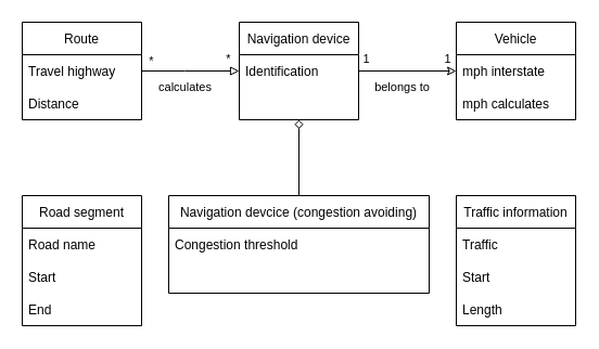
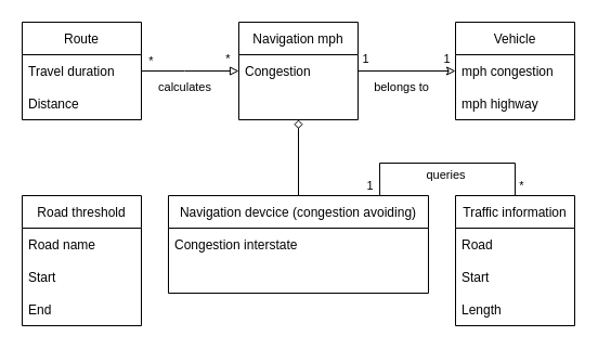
  <mxCell id="0" />
  <mxCell id="1" parent="0" />
- <mxCell id="2" value="Road segment" style="swimlane;fontStyle=0;childLayout=stackLayout;horizontal=1;startSize=30;horizontalStack=0;resizeParent=1;resizeParentMax=0;resizeLast=0;collapsible=1;marginBottom=0;" vertex="1" parent="1"><mxGeometry x="20" y="180" width="110" height="120" as="geometry" /></mxCell>
+ <mxCell id="2" value="Road threshold" style="swimlane;fontStyle=0;childLayout=stackLayout;horizontal=1;startSize=30;horizontalStack=0;resizeParent=1;resizeParentMax=0;resizeLast=0;collapsible=1;marginBottom=0;" vertex="1" parent="1"><mxGeometry x="20" y="180" width="110" height="120" as="geometry" /></mxCell>
  <mxCell id="3" value="Road name" style="text;strokeColor=none;fillColor=none;align=left;verticalAlign=middle;spacingLeft=4;spacingRight=4;overflow=hidden;points=[[0,0.5],[1,0.5]];portConstraint=eastwest;rotatable=0;" vertex="1" parent="2"><mxGeometry y="30" width="110" height="30" as="geometry" /></mxCell>
  <mxCell id="4" value="Start" style="text;strokeColor=none;fillColor=none;align=left;verticalAlign=middle;spacingLeft=4;spacingRight=4;overflow=hidden;points=[[0,0.5],[1,0.5]];portConstraint=eastwest;rotatable=0;" vertex="1" parent="2"><mxGeometry y="60" width="110" height="30" as="geometry" /></mxCell>
  <mxCell id="5" value="End" style="text;strokeColor=none;fillColor=none;align=left;verticalAlign=middle;spacingLeft=4;spacingRight=4;overflow=hidden;points=[[0,0.5],[1,0.5]];portConstraint=eastwest;rotatable=0;" vertex="1" parent="2"><mxGeometry y="90" width="110" height="30" as="geometry" /></mxCell>
  <mxCell id="6" value="calculates" style="edgeStyle=none;rounded=0;orthogonalLoop=1;jettySize=auto;html=1;endArrow=block;endFill=0;" edge="1" parent="1" source="8" target="13"><mxGeometry x="-0.111" y="-15" relative="1" as="geometry"><Array as="points"><mxPoint x="170" y="65" /></Array><mxPoint as="offset" /></mxGeometry></mxCell>
  <mxCell id="7" value="*" style="edgeLabel;html=1;align=center;verticalAlign=middle;resizable=0;points=[];" vertex="1" connectable="0" parent="6"><mxGeometry x="-0.831" y="-1" relative="1" as="geometry"><mxPoint y="-11" as="offset" /></mxGeometry></mxCell>
  <mxCell id="8" value="Route" style="swimlane;fontStyle=0;childLayout=stackLayout;horizontal=1;startSize=30;horizontalStack=0;resizeParent=1;resizeParentMax=0;resizeLast=0;collapsible=1;marginBottom=0;" vertex="1" parent="1"><mxGeometry x="20" y="20" width="110" height="90" as="geometry" /></mxCell>
- <mxCell id="9" value="Travel highway" style="text;strokeColor=none;fillColor=none;align=left;verticalAlign=middle;spacingLeft=4;spacingRight=4;overflow=hidden;points=[[0,0.5],[1,0.5]];portConstraint=eastwest;rotatable=0;" vertex="1" parent="8"><mxGeometry y="30" width="110" height="30" as="geometry" /></mxCell>
+ <mxCell id="9" value="Travel duration" style="text;strokeColor=none;fillColor=none;align=left;verticalAlign=middle;spacingLeft=4;spacingRight=4;overflow=hidden;points=[[0,0.5],[1,0.5]];portConstraint=eastwest;rotatable=0;" vertex="1" parent="8"><mxGeometry y="30" width="110" height="30" as="geometry" /></mxCell>
  <mxCell id="10" value="Distance" style="text;strokeColor=none;fillColor=none;align=left;verticalAlign=middle;spacingLeft=4;spacingRight=4;overflow=hidden;points=[[0,0.5],[1,0.5]];portConstraint=eastwest;rotatable=0;" vertex="1" parent="8"><mxGeometry y="60" width="110" height="30" as="geometry" /></mxCell>
  <mxCell id="11" value="belongs to" style="edgeStyle=none;rounded=0;orthogonalLoop=1;jettySize=auto;html=1;entryX=0;entryY=0.5;entryDx=0;entryDy=0;endArrow=classic;endFill=0;" edge="1" parent="1" source="12" target="16"><mxGeometry x="-0.111" y="-15" relative="1" as="geometry"><mxPoint as="offset" /></mxGeometry></mxCell>
- <mxCell id="12" value="Navigation device" style="swimlane;fontStyle=0;childLayout=stackLayout;horizontal=1;startSize=30;horizontalStack=0;resizeParent=1;resizeParentMax=0;resizeLast=0;collapsible=1;marginBottom=0;" vertex="1" parent="1"><mxGeometry x="220" y="20" width="110" height="90" as="geometry" /></mxCell>
- <mxCell id="13" value="Identification" style="text;strokeColor=none;fillColor=none;align=left;verticalAlign=middle;spacingLeft=4;spacingRight=4;overflow=hidden;points=[[0,0.5],[1,0.5]];portConstraint=eastwest;rotatable=0;" vertex="1" parent="12"><mxGeometry y="30" width="110" height="30" as="geometry" /></mxCell>
+ <mxCell id="12" value="Navigation mph" style="swimlane;fontStyle=0;childLayout=stackLayout;horizontal=1;startSize=30;horizontalStack=0;resizeParent=1;resizeParentMax=0;resizeLast=0;collapsible=1;marginBottom=0;" vertex="1" parent="1"><mxGeometry x="220" y="20" width="110" height="90" as="geometry" /></mxCell>
+ <mxCell id="13" value="Congestion" style="text;strokeColor=none;fillColor=none;align=left;verticalAlign=middle;spacingLeft=4;spacingRight=4;overflow=hidden;points=[[0,0.5],[1,0.5]];portConstraint=eastwest;rotatable=0;" vertex="1" parent="12"><mxGeometry y="30" width="110" height="30" as="geometry" /></mxCell>
  <mxCell id="14" value=" " style="text;strokeColor=none;fillColor=none;align=left;verticalAlign=middle;spacingLeft=4;spacingRight=4;overflow=hidden;points=[[0,0.5],[1,0.5]];portConstraint=eastwest;rotatable=0;" vertex="1" parent="12"><mxGeometry y="60" width="110" height="30" as="geometry" /></mxCell>
  <mxCell id="15" value="Vehicle" style="swimlane;fontStyle=0;childLayout=stackLayout;horizontal=1;startSize=30;horizontalStack=0;resizeParent=1;resizeParentMax=0;resizeLast=0;collapsible=1;marginBottom=0;" vertex="1" parent="1"><mxGeometry x="420" y="20" width="110" height="90" as="geometry" /></mxCell>
- <mxCell id="16" value="mph interstate" style="text;strokeColor=none;fillColor=none;align=left;verticalAlign=middle;spacingLeft=4;spacingRight=4;overflow=hidden;points=[[0,0.5],[1,0.5]];portConstraint=eastwest;rotatable=0;" vertex="1" parent="15"><mxGeometry y="30" width="110" height="30" as="geometry" /></mxCell>
- <mxCell id="17" value="mph calculates" style="text;strokeColor=none;fillColor=none;align=left;verticalAlign=middle;spacingLeft=4;spacingRight=4;overflow=hidden;points=[[0,0.5],[1,0.5]];portConstraint=eastwest;rotatable=0;" vertex="1" parent="15"><mxGeometry y="60" width="110" height="30" as="geometry" /></mxCell>
+ <mxCell id="16" value="mph congestion" style="text;strokeColor=none;fillColor=none;align=left;verticalAlign=middle;spacingLeft=4;spacingRight=4;overflow=hidden;points=[[0,0.5],[1,0.5]];portConstraint=eastwest;rotatable=0;" vertex="1" parent="15"><mxGeometry y="30" width="110" height="30" as="geometry" /></mxCell>
+ <mxCell id="17" value="mph highway" style="text;strokeColor=none;fillColor=none;align=left;verticalAlign=middle;spacingLeft=4;spacingRight=4;overflow=hidden;points=[[0,0.5],[1,0.5]];portConstraint=eastwest;rotatable=0;" vertex="1" parent="15"><mxGeometry y="60" width="110" height="30" as="geometry" /></mxCell>
  <mxCell id="18" style="edgeStyle=none;rounded=0;orthogonalLoop=1;jettySize=auto;html=1;endArrow=diamond;endFill=0;" edge="1" parent="1" source="23" target="12"><mxGeometry relative="1" as="geometry" /></mxCell>
+ <mxCell id="19" style="edgeStyle=none;rounded=0;orthogonalLoop=1;jettySize=auto;html=1;entryX=0.5;entryY=0;entryDx=0;entryDy=0;endArrow=none;endFill=0;exitX=0.813;exitY=0.009;exitDx=0;exitDy=0;exitPerimeter=0;" edge="1" parent="1" source="23" target="26"><mxGeometry relative="1" as="geometry"><Array as="points"><mxPoint x="350" y="150" /><mxPoint x="475" y="150" /></Array></mxGeometry></mxCell>
+ <mxCell id="20" value="queries" style="edgeLabel;html=1;align=center;verticalAlign=middle;resizable=0;points=[];" vertex="1" connectable="0" parent="19"><mxGeometry x="0.358" relative="1" as="geometry"><mxPoint x="-35" y="10" as="offset" /></mxGeometry></mxCell>
+ <mxCell id="21" value="1" style="edgeLabel;html=1;align=center;verticalAlign=middle;resizable=0;points=[];" vertex="1" connectable="0" parent="19"><mxGeometry x="-0.542" y="-2" relative="1" as="geometry"><mxPoint x="-22" y="18" as="offset" /></mxGeometry></mxCell>
+ <mxCell id="22" value="*" style="edgeLabel;html=1;align=center;verticalAlign=middle;resizable=0;points=[];" vertex="1" connectable="0" parent="19"><mxGeometry x="0.891" y="-1" relative="1" as="geometry"><mxPoint x="6" as="offset" /></mxGeometry></mxCell>
  <mxCell id="23" value="Navigation devcice (congestion avoiding)" style="swimlane;fontStyle=0;childLayout=stackLayout;horizontal=1;startSize=30;horizontalStack=0;resizeParent=1;resizeParentMax=0;resizeLast=0;collapsible=1;marginBottom=0;" vertex="1" parent="1"><mxGeometry x="155" y="180" width="240" height="90" as="geometry" /></mxCell>
- <mxCell id="24" value="Congestion threshold" style="text;strokeColor=none;fillColor=none;align=left;verticalAlign=middle;spacingLeft=4;spacingRight=4;overflow=hidden;points=[[0,0.5],[1,0.5]];portConstraint=eastwest;rotatable=0;" vertex="1" parent="23"><mxGeometry y="30" width="240" height="30" as="geometry" /></mxCell>
+ <mxCell id="24" value="Congestion interstate" style="text;strokeColor=none;fillColor=none;align=left;verticalAlign=middle;spacingLeft=4;spacingRight=4;overflow=hidden;points=[[0,0.5],[1,0.5]];portConstraint=eastwest;rotatable=0;" vertex="1" parent="23"><mxGeometry y="30" width="240" height="30" as="geometry" /></mxCell>
  <mxCell id="25" value=" " style="text;strokeColor=none;fillColor=none;align=left;verticalAlign=middle;spacingLeft=4;spacingRight=4;overflow=hidden;points=[[0,0.5],[1,0.5]];portConstraint=eastwest;rotatable=0;" vertex="1" parent="23"><mxGeometry y="60" width="240" height="30" as="geometry" /></mxCell>
  <mxCell id="26" value="Traffic information" style="swimlane;fontStyle=0;childLayout=stackLayout;horizontal=1;startSize=30;horizontalStack=0;resizeParent=1;resizeParentMax=0;resizeLast=0;collapsible=1;marginBottom=0;" vertex="1" parent="1"><mxGeometry x="420" y="180" width="110" height="120" as="geometry" /></mxCell>
- <mxCell id="27" value="Traffic" style="text;strokeColor=none;fillColor=none;align=left;verticalAlign=middle;spacingLeft=4;spacingRight=4;overflow=hidden;points=[[0,0.5],[1,0.5]];portConstraint=eastwest;rotatable=0;" vertex="1" parent="26"><mxGeometry y="30" width="110" height="30" as="geometry" /></mxCell>
+ <mxCell id="27" value="Road" style="text;strokeColor=none;fillColor=none;align=left;verticalAlign=middle;spacingLeft=4;spacingRight=4;overflow=hidden;points=[[0,0.5],[1,0.5]];portConstraint=eastwest;rotatable=0;" vertex="1" parent="26"><mxGeometry y="30" width="110" height="30" as="geometry" /></mxCell>
  <mxCell id="28" value="Start" style="text;strokeColor=none;fillColor=none;align=left;verticalAlign=middle;spacingLeft=4;spacingRight=4;overflow=hidden;points=[[0,0.5],[1,0.5]];portConstraint=eastwest;rotatable=0;" vertex="1" parent="26"><mxGeometry y="60" width="110" height="30" as="geometry" /></mxCell>
  <mxCell id="29" value="Length" style="text;strokeColor=none;fillColor=none;align=left;verticalAlign=middle;spacingLeft=4;spacingRight=4;overflow=hidden;points=[[0,0.5],[1,0.5]];portConstraint=eastwest;rotatable=0;" vertex="1" parent="26"><mxGeometry y="90" width="110" height="30" as="geometry" /></mxCell>
  <mxCell id="30" value="*" style="edgeLabel;html=1;align=center;verticalAlign=middle;resizable=0;points=[];" vertex="1" connectable="0" parent="1"><mxGeometry x="147.879" y="65" as="geometry"><mxPoint x="62" y="-12" as="offset" /></mxGeometry></mxCell>
  <mxCell id="31" value="1" style="edgeLabel;html=1;align=center;verticalAlign=middle;resizable=0;points=[];" vertex="1" connectable="0" parent="1"><mxGeometry x="274.999" y="65" as="geometry"><mxPoint x="62" y="-12" as="offset" /></mxGeometry></mxCell>
  <mxCell id="32" value="1" style="edgeLabel;html=1;align=center;verticalAlign=middle;resizable=0;points=[];" vertex="1" connectable="0" parent="1"><mxGeometry x="349.999" y="65" as="geometry"><mxPoint x="62" y="-12" as="offset" /></mxGeometry></mxCell>
